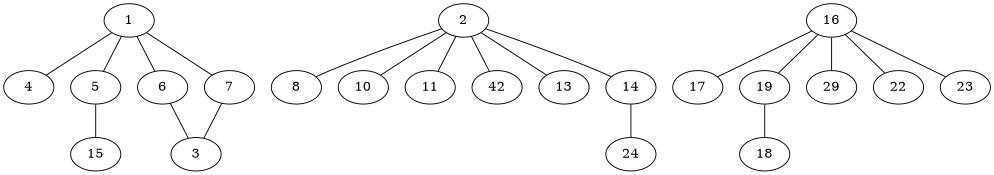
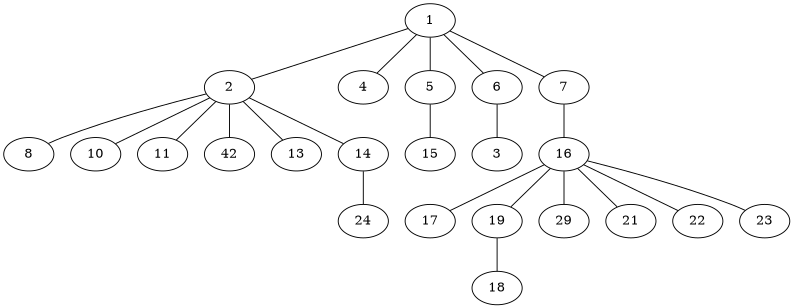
  graph {
    1
    2
    4
    5
    6
    7
    8
    10
    11
    n10 [label=42]
    13
    14
    15
    3
    16
    24
    17
    19
    n19 [label=29]
+   21
    22
    23
    18
+   1 -- 2
    1 -- 4
    1 -- 5
    1 -- 6
    1 -- 7
    2 -- 8
    2 -- 10
    2 -- 11
    2 -- n10
    2 -- 13
    2 -- 14
    5 -- 15
    6 -- 3
-   7 -- 3
+   7 -- 16
    14 -- 24
    16 -- 17
    16 -- 19
    16 -- n19
+   16 -- 21
    16 -- 22
    16 -- 23
    19 -- 18
  }
